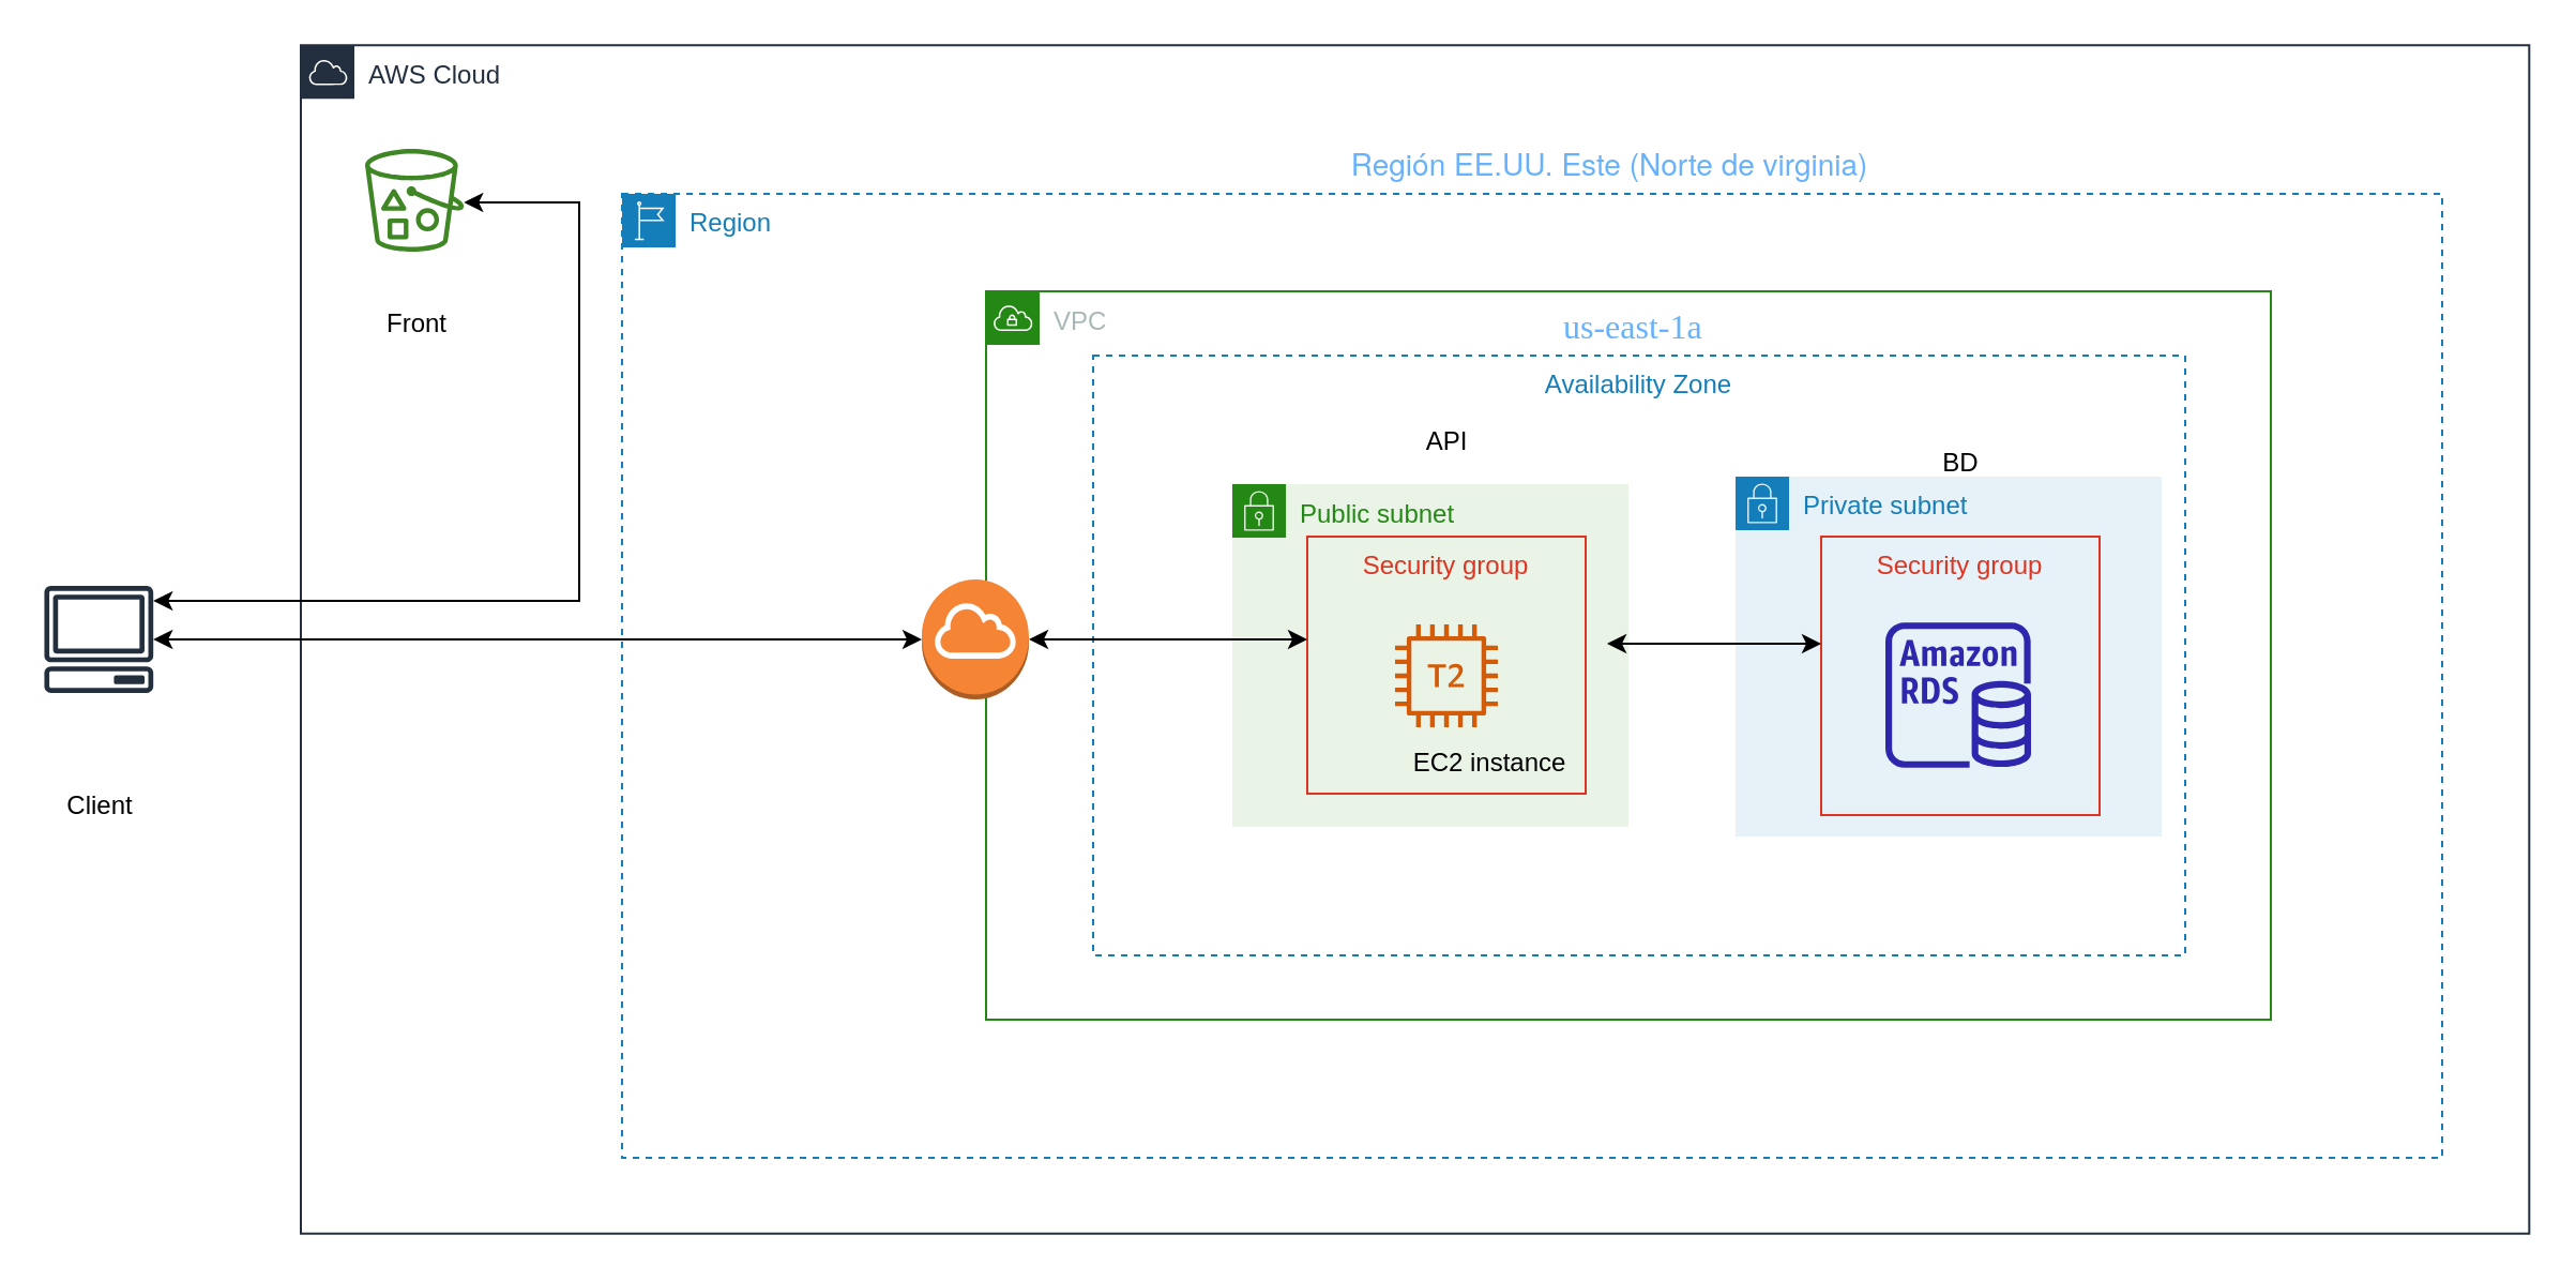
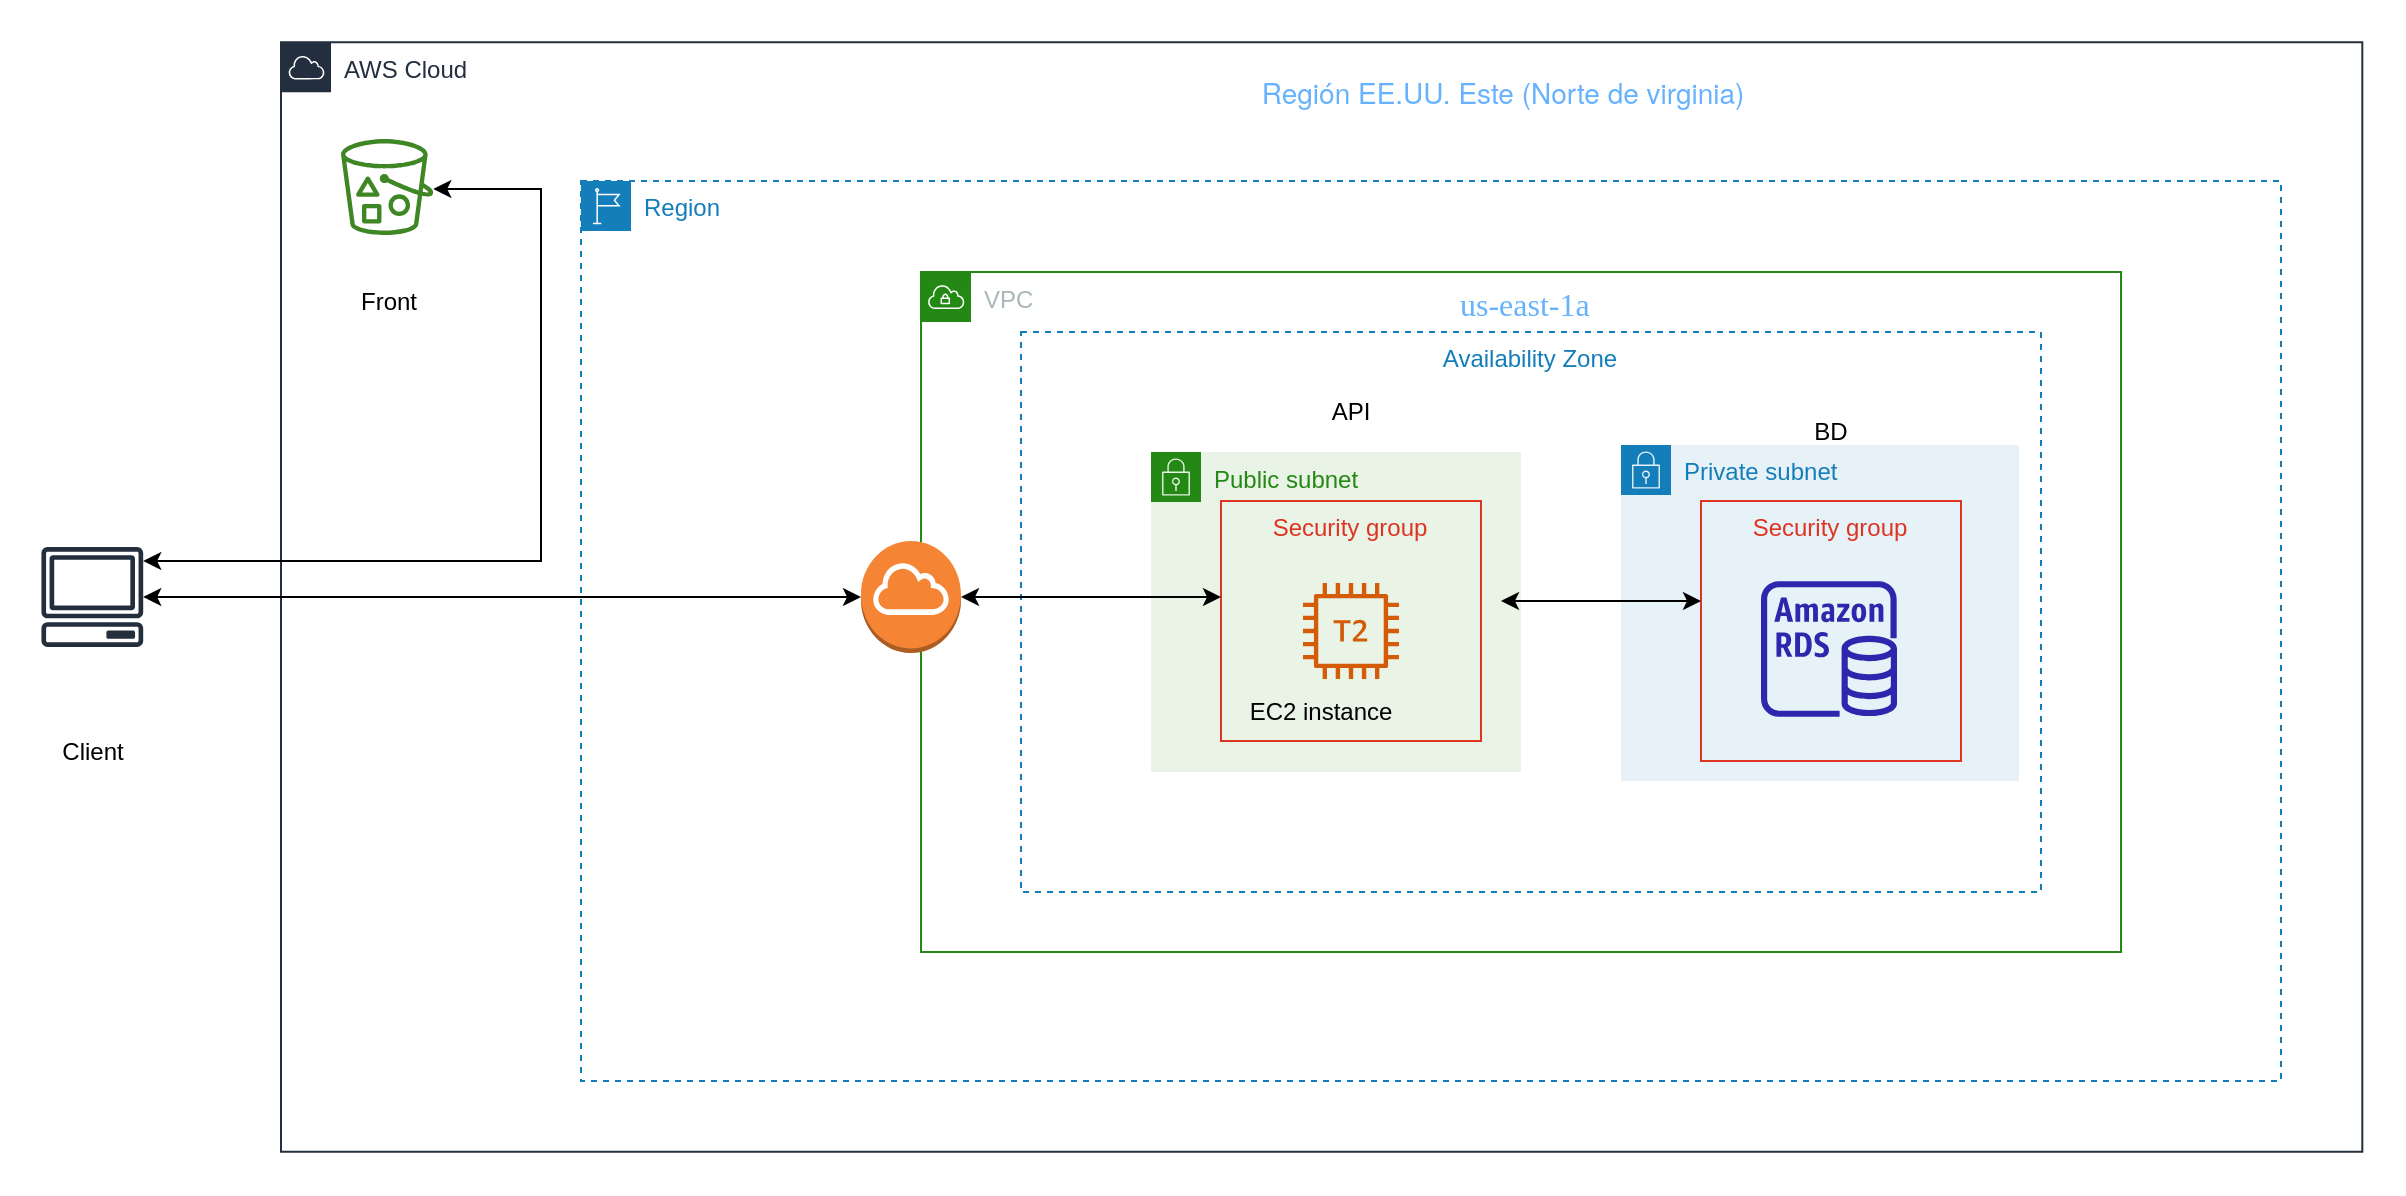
  <mxCell id="0" />
  <mxCell id="1" parent="0" />
  <mxCell id="2" value="Public subnet" style="points=[[0,0],[0.25,0],[0.5,0],[0.75,0],[1,0],[1,0.25],[1,0.5],[1,0.75],[1,1],[0.75,1],[0.5,1],[0.25,1],[0,1],[0,0.75],[0,0.5],[0,0.25]];outlineConnect=0;gradientColor=none;html=1;whiteSpace=wrap;fontSize=12;fontStyle=0;container=1;pointerEvents=0;collapsible=0;recursiveResize=0;shape=mxgraph.aws4.group;grIcon=mxgraph.aws4.group_security_group;grStroke=0;strokeColor=#248814;fillColor=#E9F3E6;verticalAlign=top;align=left;spacingLeft=30;fontColor=#248814;dashed=0;" parent="1" vertex="1"><mxGeometry x="575" y="225.5" width="185" height="160" as="geometry" /></mxCell>
  <mxCell id="3" value="Private subnet" style="points=[[0,0],[0.25,0],[0.5,0],[0.75,0],[1,0],[1,0.25],[1,0.5],[1,0.75],[1,1],[0.75,1],[0.5,1],[0.25,1],[0,1],[0,0.75],[0,0.5],[0,0.25]];outlineConnect=0;gradientColor=none;html=1;whiteSpace=wrap;fontSize=12;fontStyle=0;container=1;pointerEvents=0;collapsible=0;recursiveResize=0;shape=mxgraph.aws4.group;grIcon=mxgraph.aws4.group_security_group;grStroke=0;strokeColor=#147EBA;fillColor=#E6F2F8;verticalAlign=top;align=left;spacingLeft=30;fontColor=#147EBA;dashed=0;" parent="1" vertex="1"><mxGeometry x="810" y="222" width="199" height="168" as="geometry" /></mxCell>
  <mxCell id="4" value="AWS Cloud" style="points=[[0,0],[0.25,0],[0.5,0],[0.75,0],[1,0],[1,0.25],[1,0.5],[1,0.75],[1,1],[0.75,1],[0.5,1],[0.25,1],[0,1],[0,0.75],[0,0.5],[0,0.25]];outlineConnect=0;gradientColor=none;html=1;whiteSpace=wrap;fontSize=12;fontStyle=0;container=1;pointerEvents=0;collapsible=0;recursiveResize=0;shape=mxgraph.aws4.group;grIcon=mxgraph.aws4.group_aws_cloud;strokeColor=#232F3E;fillColor=none;verticalAlign=top;align=left;spacingLeft=30;fontColor=#232F3E;dashed=0;" parent="1" vertex="1"><mxGeometry x="140" y="20.63" width="1040.66" height="554.75" as="geometry" /></mxCell>
  <mxCell id="5" value="" style="sketch=0;outlineConnect=0;fontColor=#232F3E;gradientColor=none;fillColor=#3F8624;strokeColor=none;dashed=0;verticalLabelPosition=bottom;verticalAlign=top;align=center;html=1;fontSize=12;fontStyle=0;aspect=fixed;pointerEvents=1;shape=mxgraph.aws4.bucket_with_objects;" parent="4" vertex="1"><mxGeometry x="30.0" y="48.37" width="46.15" height="48" as="geometry" /></mxCell>
  <mxCell id="6" value="Front" style="text;html=1;align=center;verticalAlign=middle;resizable=0;points=[];autosize=1;strokeColor=none;fillColor=none;" parent="4" vertex="1"><mxGeometry x="34.15" y="120" width="40" height="20" as="geometry" /></mxCell>
- <mxCell id="7" value="&lt;span style=&quot;color: rgb(102, 178, 255); font-family: AmazonEmberBold, &amp;quot;Helvetica Neue Bold&amp;quot;, &amp;quot;Helvetica Neue&amp;quot;, Helvetica, Arial, sans-serif; font-size: 14px; text-align: left;&quot;&gt;Región EE.UU. Este (Norte de virginia)&amp;nbsp;&lt;/span&gt;" style="text;html=1;align=center;verticalAlign=middle;resizable=0;points=[];autosize=1;strokeColor=none;fillColor=none;" parent="1" vertex="1"><mxGeometry x="623" y="65.5" width="260" height="20" as="geometry" /></mxCell>
+ <mxCell id="7" value="&lt;span style=&quot;color: rgb(102, 178, 255); font-family: AmazonEmberBold, &amp;quot;Helvetica Neue Bold&amp;quot;, &amp;quot;Helvetica Neue&amp;quot;, Helvetica, Arial, sans-serif; font-size: 14px; text-align: left;&quot;&gt;Región EE.UU. Este (Norte de virginia)&amp;nbsp;&lt;/span&gt;" style="text;html=1;align=center;verticalAlign=middle;resizable=0;points=[];autosize=1;strokeColor=none;fillColor=none;" parent="1" vertex="1"><mxGeometry x="623" y="35.5" width="260" height="20" as="geometry" /></mxCell>
  <mxCell id="8" value="VPC" style="points=[[0,0],[0.25,0],[0.5,0],[0.75,0],[1,0],[1,0.25],[1,0.5],[1,0.75],[1,1],[0.75,1],[0.5,1],[0.25,1],[0,1],[0,0.75],[0,0.5],[0,0.25]];outlineConnect=0;gradientColor=none;html=1;whiteSpace=wrap;fontSize=12;fontStyle=0;container=1;pointerEvents=0;collapsible=0;recursiveResize=0;shape=mxgraph.aws4.group;grIcon=mxgraph.aws4.group_vpc;strokeColor=#248814;fillColor=none;verticalAlign=top;align=left;spacingLeft=30;fontColor=#AAB7B8;dashed=0;" parent="1" vertex="1"><mxGeometry x="460" y="135.5" width="600" height="340" as="geometry" /></mxCell>
  <mxCell id="9" value="Availability Zone" style="fillColor=none;strokeColor=#147EBA;dashed=1;verticalAlign=top;fontStyle=0;fontColor=#147EBA;" parent="8" vertex="1"><mxGeometry x="50" y="30" width="510" height="280" as="geometry" /></mxCell>
- <mxCell id="10" value="EC2 instance" style="text;html=1;align=center;verticalAlign=middle;resizable=0;points=[];autosize=1;strokeColor=none;fillColor=none;" parent="8" vertex="1"><mxGeometry x="190" y="210" width="90" height="20" as="geometry" /></mxCell>
+ <mxCell id="10" value="EC2 instance" style="text;html=1;align=center;verticalAlign=middle;resizable=0;points=[];autosize=1;strokeColor=none;fillColor=none;" parent="8" vertex="1"><mxGeometry x="155" y="210" width="90" height="20" as="geometry" /></mxCell>
  <mxCell id="11" value="" style="group" parent="8" vertex="1" connectable="0"><mxGeometry x="150" y="114.5" width="130" height="130" as="geometry" /></mxCell>
  <mxCell id="12" value="Security group" style="fillColor=none;strokeColor=#DD3522;verticalAlign=top;fontStyle=0;fontColor=#DD3522;" parent="11" vertex="1"><mxGeometry width="130" height="120" as="geometry" /></mxCell>
  <mxCell id="13" value="" style="sketch=0;outlineConnect=0;fontColor=#232F3E;gradientColor=none;fillColor=#D45B07;strokeColor=none;dashed=0;verticalLabelPosition=bottom;verticalAlign=top;align=center;html=1;fontSize=12;fontStyle=0;aspect=fixed;pointerEvents=1;shape=mxgraph.aws4.t2_instance;" parent="11" vertex="1"><mxGeometry x="41" y="41" width="48" height="48" as="geometry" /></mxCell>
  <mxCell id="14" value="&lt;span style=&quot;color: rgb(102, 178, 255); font-family: &amp;quot;Amazon Ember&amp;quot;; font-size: 16px; font-style: normal; font-variant-ligatures: normal; font-variant-caps: normal; font-weight: 400; letter-spacing: normal; orphans: 2; text-align: start; text-indent: 0px; text-transform: none; widows: 2; word-spacing: 0px; -webkit-text-stroke-width: 0px; background-color: rgb(255, 255, 255); text-decoration-thickness: initial; text-decoration-style: initial; text-decoration-color: initial; float: none; display: inline !important;&quot;&gt;us-east-1a&lt;/span&gt;" style="text;whiteSpace=wrap;html=1;" parent="8" vertex="1"><mxGeometry x="268" width="90" height="30" as="geometry" /></mxCell>
  <mxCell id="15" value="API" style="text;html=1;align=center;verticalAlign=middle;resizable=0;points=[];autosize=1;strokeColor=none;fillColor=none;" parent="8" vertex="1"><mxGeometry x="200" y="60" width="30" height="20" as="geometry" /></mxCell>
  <mxCell id="16" value="BD" style="text;html=1;align=center;verticalAlign=middle;resizable=0;points=[];autosize=1;strokeColor=none;fillColor=none;" parent="8" vertex="1"><mxGeometry x="440" y="70" width="30" height="20" as="geometry" /></mxCell>
  <mxCell id="17" value="" style="group" parent="8" vertex="1" connectable="0"><mxGeometry x="390" y="114.5" width="130" height="130" as="geometry" /></mxCell>
  <mxCell id="18" value="Security group" style="fillColor=none;strokeColor=#DD3522;verticalAlign=top;fontStyle=0;fontColor=#DD3522;" parent="17" vertex="1"><mxGeometry width="130" height="130" as="geometry" /></mxCell>
  <mxCell id="19" value="" style="sketch=0;outlineConnect=0;fontColor=#232F3E;gradientColor=none;fillColor=#2E27AD;strokeColor=none;dashed=0;verticalLabelPosition=bottom;verticalAlign=top;align=center;html=1;fontSize=12;fontStyle=0;aspect=fixed;pointerEvents=1;shape=mxgraph.aws4.rds_instance;" parent="17" vertex="1"><mxGeometry x="30" y="40" width="68" height="68" as="geometry" /></mxCell>
  <mxCell id="20" style="edgeStyle=orthogonalEdgeStyle;rounded=0;orthogonalLoop=1;jettySize=auto;html=1;startArrow=classic;startFill=1;endArrow=classic;endFill=1;" parent="8" source="18" edge="1"><mxGeometry relative="1" as="geometry"><mxPoint x="290" y="164.5" as="targetPoint" /><Array as="points"><mxPoint x="290" y="165" /></Array></mxGeometry></mxCell>
  <mxCell id="21" style="edgeStyle=orthogonalEdgeStyle;rounded=0;orthogonalLoop=1;jettySize=auto;html=1;startArrow=classic;startFill=1;" parent="1" source="22" target="5" edge="1"><mxGeometry relative="1" as="geometry"><Array as="points"><mxPoint x="270" y="280" /><mxPoint x="270" y="94" /></Array></mxGeometry></mxCell>
  <mxCell id="22" value="" style="sketch=0;outlineConnect=0;fontColor=#232F3E;gradientColor=none;fillColor=#232F3D;strokeColor=none;dashed=0;verticalLabelPosition=bottom;verticalAlign=top;align=center;html=1;fontSize=12;fontStyle=0;aspect=fixed;pointerEvents=1;shape=mxgraph.aws4.client;" parent="1" vertex="1"><mxGeometry x="20" y="273" width="51.32" height="50" as="geometry" /></mxCell>
  <mxCell id="23" value="Region" style="points=[[0,0],[0.25,0],[0.5,0],[0.75,0],[1,0],[1,0.25],[1,0.5],[1,0.75],[1,1],[0.75,1],[0.5,1],[0.25,1],[0,1],[0,0.75],[0,0.5],[0,0.25]];outlineConnect=0;gradientColor=none;html=1;whiteSpace=wrap;fontSize=12;fontStyle=0;container=0;pointerEvents=0;collapsible=0;recursiveResize=0;shape=mxgraph.aws4.group;grIcon=mxgraph.aws4.group_region;strokeColor=#147EBA;fillColor=none;verticalAlign=top;align=left;spacingLeft=30;fontColor=#147EBA;dashed=1;" parent="1" vertex="1"><mxGeometry x="290" y="90" width="850" height="450" as="geometry" /></mxCell>
  <mxCell id="24" value="Client" style="text;html=1;align=center;verticalAlign=middle;resizable=0;points=[];autosize=1;strokeColor=none;fillColor=none;" parent="1" vertex="1"><mxGeometry x="20.66" y="366" width="50" height="20" as="geometry" /></mxCell>
  <mxCell id="25" style="edgeStyle=orthogonalEdgeStyle;rounded=0;orthogonalLoop=1;jettySize=auto;html=1;startArrow=classic;startFill=1;endArrow=classic;endFill=1;" parent="1" source="26" target="22" edge="1"><mxGeometry relative="1" as="geometry"><mxPoint x="210" y="270" as="targetPoint" /><Array as="points"><mxPoint x="230" y="298" /><mxPoint x="230" y="298" /></Array></mxGeometry></mxCell>
  <mxCell id="26" value="" style="outlineConnect=0;dashed=0;verticalLabelPosition=bottom;verticalAlign=top;align=center;html=1;shape=mxgraph.aws3.internet_gateway;fillColor=#F58534;gradientColor=none;" parent="1" vertex="1"><mxGeometry x="430" y="270" width="50" height="56" as="geometry" /></mxCell>
  <mxCell id="27" style="edgeStyle=orthogonalEdgeStyle;rounded=0;orthogonalLoop=1;jettySize=auto;html=1;entryX=1;entryY=0.5;entryDx=0;entryDy=0;entryPerimeter=0;startArrow=classic;startFill=1;endArrow=classic;endFill=1;" parent="1" source="12" target="26" edge="1"><mxGeometry relative="1" as="geometry"><Array as="points"><mxPoint x="570" y="298" /><mxPoint x="570" y="298" /></Array></mxGeometry></mxCell>
